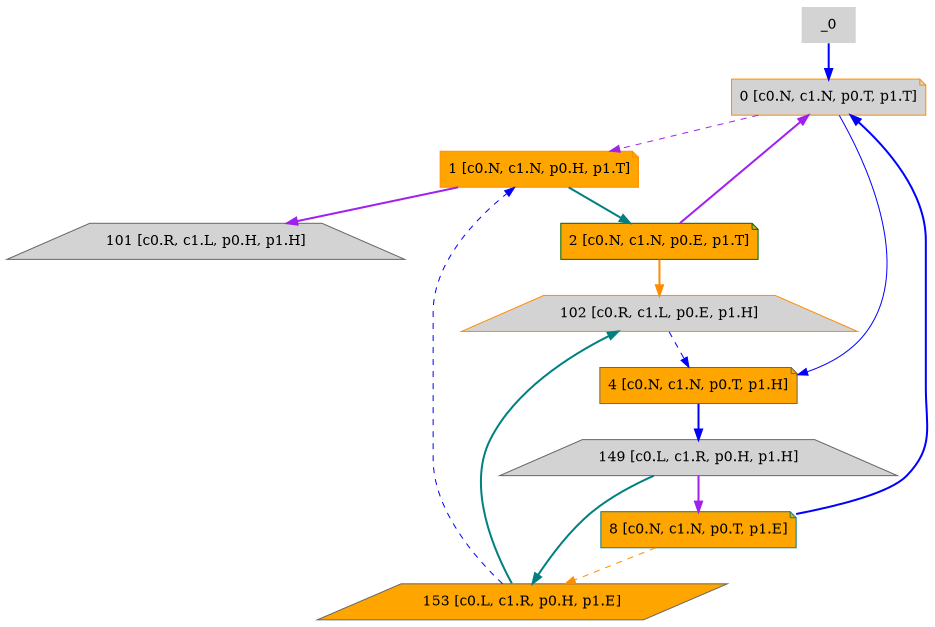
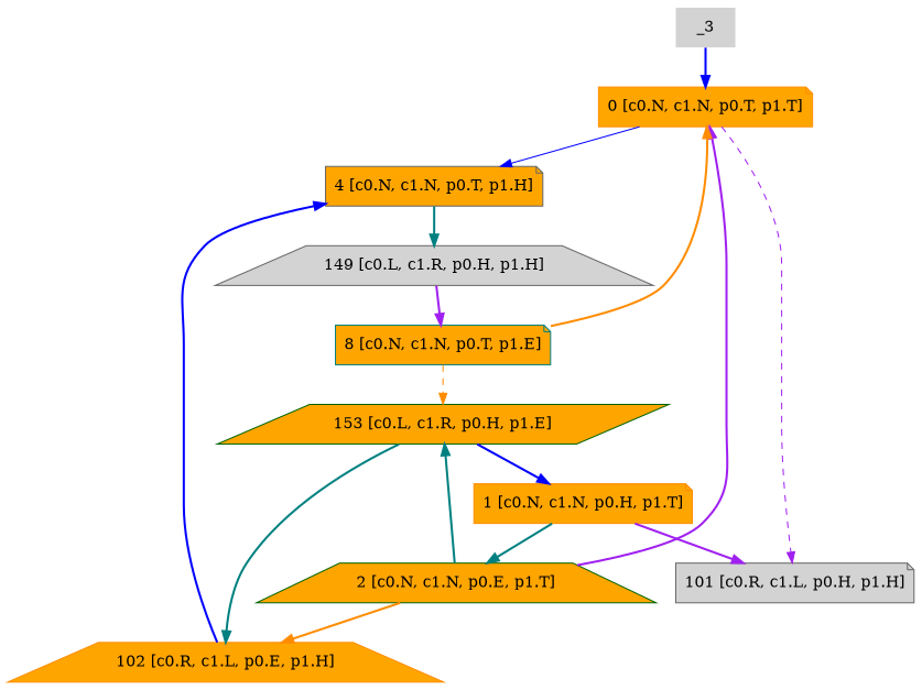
  digraph {
    node [color=darkorange fillcolor=lightgrey shape=note style=filled]
    edge [color=blue style=bold]
-   _0 [color=teal shape=none]
-   n2 [label="0 [c0.N, c1.N, p0.T, p1.T]"]
+   _0 [color=teal shape=none label=_3]
+   n2 [fillcolor=orange label="0 [c0.N, c1.N, p0.T, p1.T]"]
    n3 [fillcolor=orange label="1 [c0.N, c1.N, p0.H, p1.T]"]
    n4 [color=gray40 fillcolor=orange label="4 [c0.N, c1.N, p0.T, p1.H]"]
-   n5 [color=gray40 label="101 [c0.R, c1.L, p0.H, p1.H]" shape=trapezium]
-   n6 [color=darkgreen fillcolor=orange label="2 [c0.N, c1.N, p0.E, p1.T]"]
+   n5 [color=gray40 label="101 [c0.R, c1.L, p0.H, p1.H]"]
+   n6 [color=darkgreen fillcolor=orange label="2 [c0.N, c1.N, p0.E, p1.T]" shape=trapezium]
    n7 [color=gray40 label="149 [c0.L, c1.R, p0.H, p1.H]" shape=trapezium]
-   n8 [color=gray40 fillcolor=orange label="153 [c0.L, c1.R, p0.H, p1.E]" shape=parallelogram]
+   n8 [color=darkgreen fillcolor=orange label="153 [c0.L, c1.R, p0.H, p1.E]" shape=parallelogram]
    n9 [color=teal fillcolor=orange label="8 [c0.N, c1.N, p0.T, p1.E]"]
-   n10 [label="102 [c0.R, c1.L, p0.E, p1.H]" shape=trapezium]
+   n10 [fillcolor=orange label="102 [c0.R, c1.L, p0.E, p1.H]" shape=trapezium]
    _0 -> n2
-   n2 -> n3 [color=purple style=dashed]
+   n2 -> n5 [color=purple style=dashed]
    n2 -> n4 [style=solid]
    n3 -> n5 [color=purple]
    n3 -> n6 [color=teal]
-   n4 -> n7
+   n4 -> n7 [color=teal]
    n6 -> n2 [color=purple]
    n6 -> n10 [color=darkorange]
-   n7 -> n8 [color=teal]
+   n6 -> n8 [color=teal]
    n7 -> n9 [color=purple]
-   n8 -> n3 [style=dashed]
+   n8 -> n3
    n8 -> n10 [color=teal]
-   n9 -> n2
+   n9 -> n2 [color=darkorange]
    n9 -> n8 [color=darkorange style=dashed]
-   n10 -> n4 [style=dashed]
+   n10 -> n4
  }
